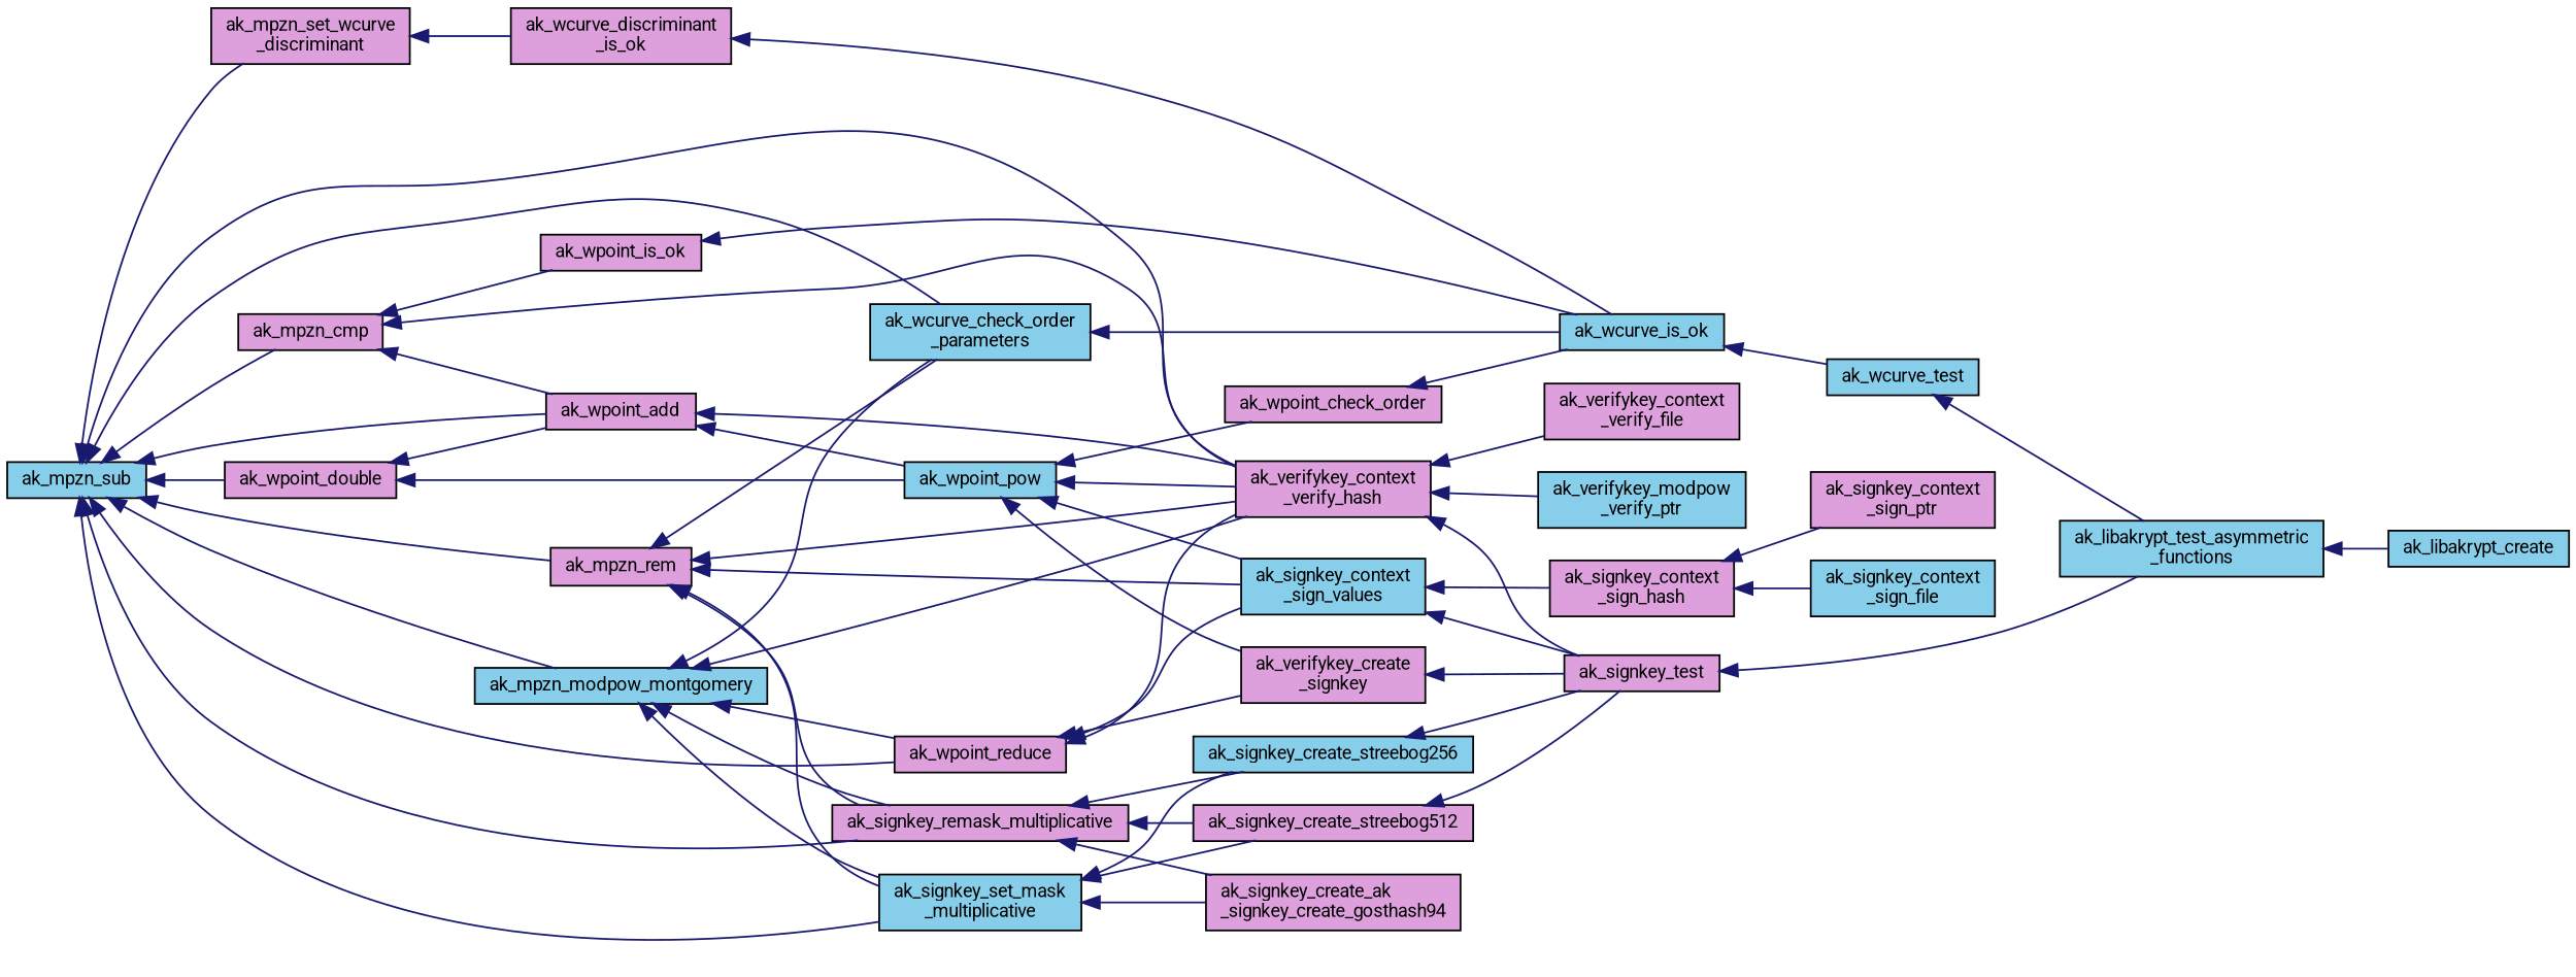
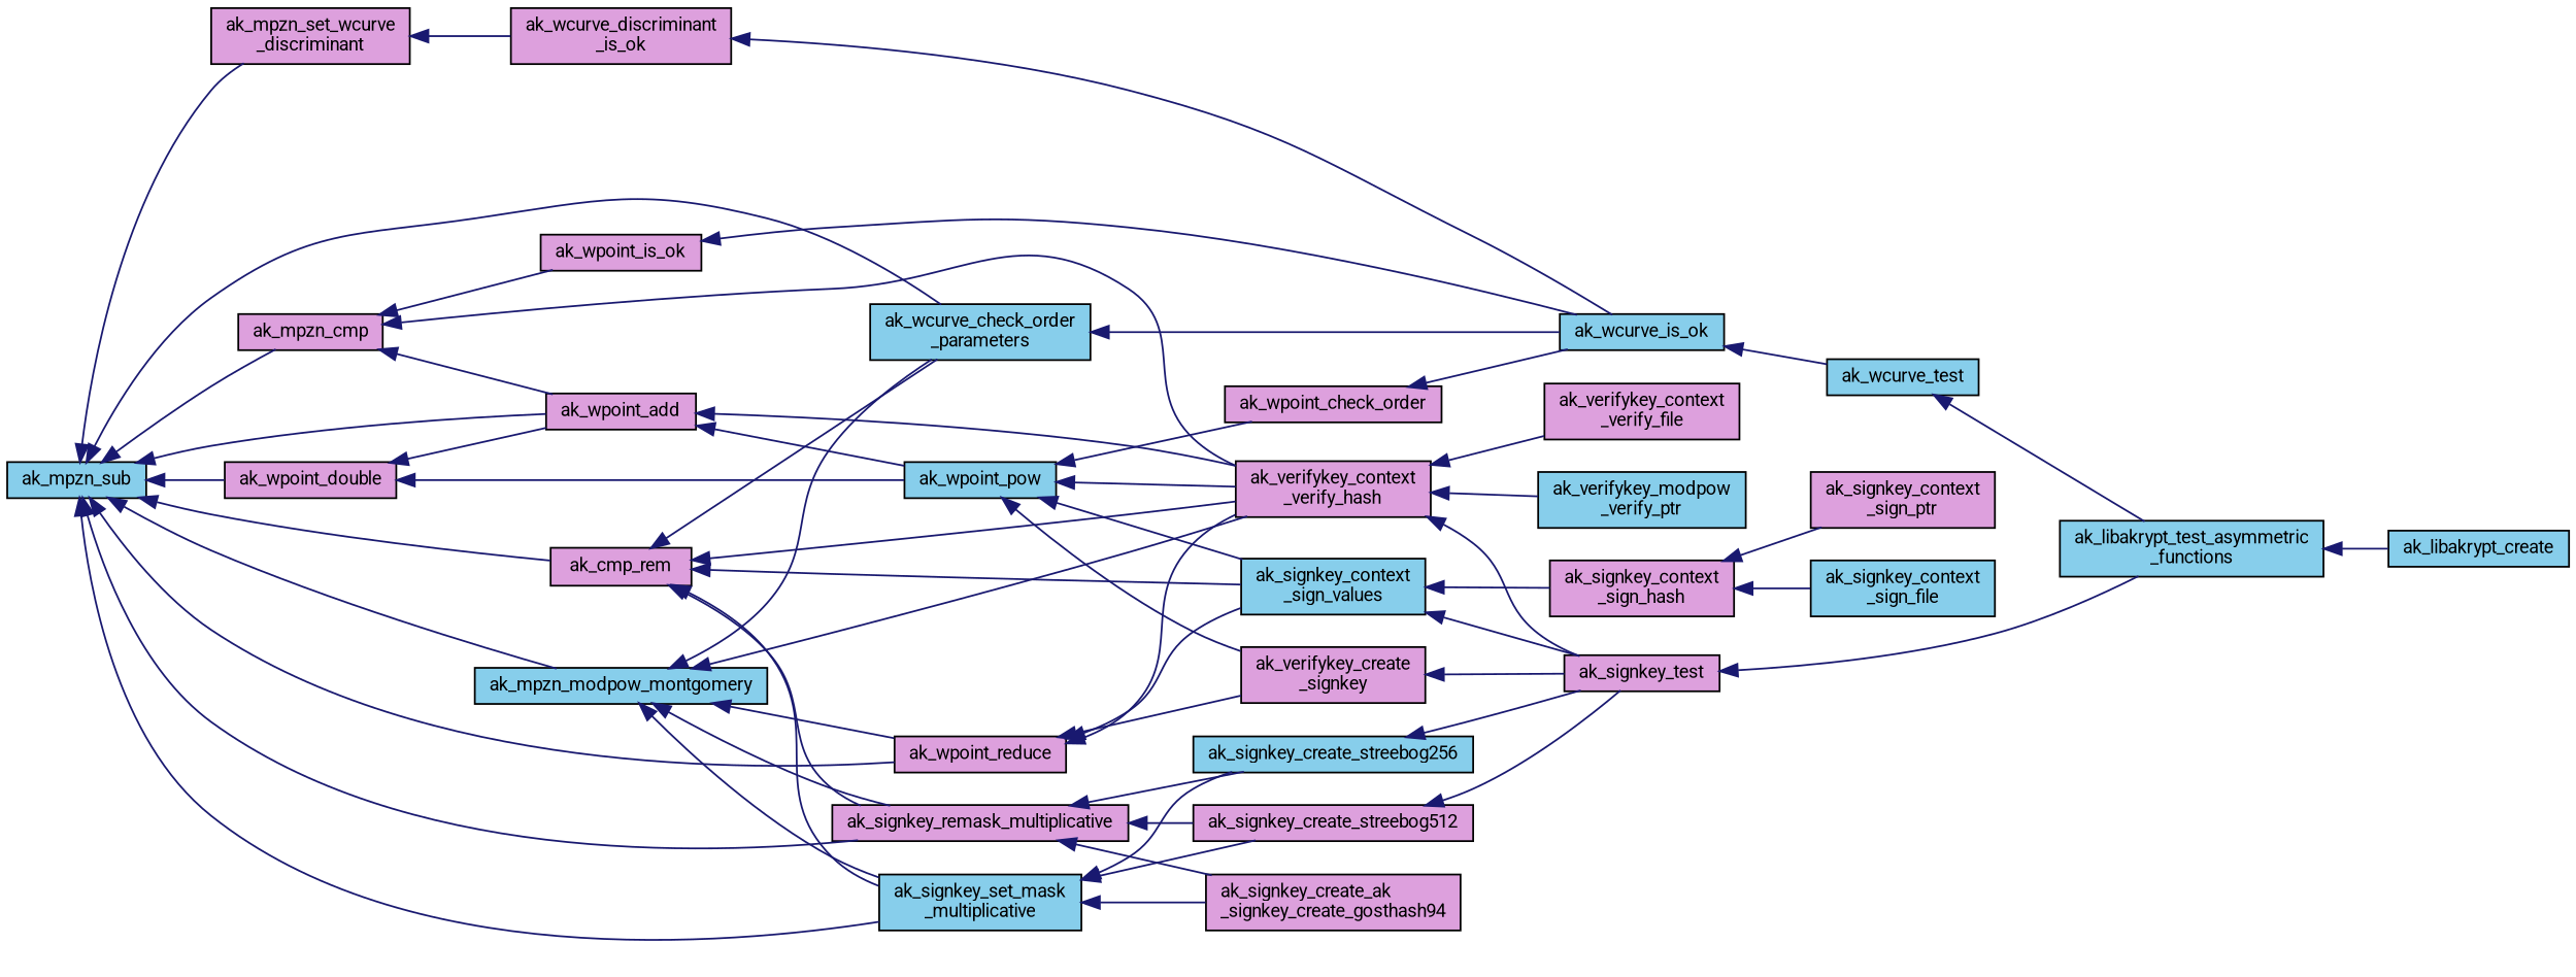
  digraph {
    fontname=Roboto
    rankdir=LR
    node [color=black fillcolor=plum fontname=Roboto fontsize=10 shape=record style=filled]
    edge [color=midnightblue dir=back fontname=Roboto fontsize=10 labelfontname=Helvetica labelfontsize=10 style=solid]
    n1 [fillcolor=skyblue fontcolor=black height=0.2 label=ak_mpzn_sub width=0.4]
    n2 [height=0.2 label="ak_mpzn_set_wcurve\l_discriminant" width=0.4]
    n3 [fillcolor=skyblue height=0.2 label="ak_wcurve_check_order\l_parameters" width=0.4]
    n4 [height=0.2 label=ak_wpoint_double width=0.4]
    n5 [height=0.2 label=ak_wpoint_add width=0.4]
    n6 [height=0.2 label="ak_verifykey_context\l_verify_hash" width=0.4]
    n7 [height=0.2 label=ak_wpoint_reduce width=0.4]
    n8 [height=0.2 label=ak_mpzn_cmp width=0.4]
-   n9 [height=0.2 label=ak_mpzn_rem width=0.4]
+   n9 [height=0.2 label=ak_cmp_rem width=0.4]
    n10 [fillcolor=skyblue height=0.2 label="ak_signkey_set_mask\l_multiplicative" width=0.4]
    n11 [height=0.2 label=ak_signkey_remask_multiplicative width=0.4]
    n12 [fillcolor=skyblue height=0.2 label=ak_mpzn_modpow_montgomery width=0.4]
    n13 [height=0.2 label="ak_wcurve_discriminant\l_is_ok" width=0.4]
    n14 [fillcolor=skyblue height=0.2 label=ak_wcurve_is_ok width=0.4]
    n15 [fillcolor=skyblue height=0.2 label=ak_wpoint_pow width=0.4]
    n16 [height=0.2 label=ak_signkey_test width=0.4]
    n17 [fillcolor=skyblue height=0.2 label="ak_verifykey_modpow\l_verify_ptr" width=0.4]
    n18 [height=0.2 label="ak_verifykey_context\l_verify_file" width=0.4]
    n19 [fillcolor=skyblue height=0.2 label="ak_signkey_context\l_sign_values" width=0.4]
    n20 [height=0.2 label="ak_verifykey_create\l_signkey" width=0.4]
    n21 [height=0.2 label=ak_wpoint_is_ok width=0.4]
    n22 [fillcolor=skyblue height=0.2 label=ak_signkey_create_streebog256 width=0.4]
    n23 [height=0.2 label=ak_signkey_create_streebog512 width=0.4]
    n24 [height=0.2 label="ak_signkey_create_ak\l_signkey_create_gosthash94" width=0.4]
    n25 [fillcolor=skyblue height=0.2 label=ak_wcurve_test width=0.4]
    n26 [fillcolor=skyblue height=0.2 label="ak_libakrypt_test_asymmetric\l_functions" width=0.4]
    n27 [fillcolor=skyblue height=0.2 label=ak_libakrypt_create width=0.4]
    n28 [height=0.2 label=ak_wpoint_check_order width=0.4]
    n29 [height=0.2 label="ak_signkey_context\l_sign_hash" width=0.4]
    n30 [height=0.2 label="ak_signkey_context\l_sign_ptr" width=0.4]
    n31 [fillcolor=skyblue height=0.2 label="ak_signkey_context\l_sign_file" width=0.4]
    n1 -> n2
    n1 -> n3
    n1 -> n4
    n1 -> n5
-   n1 -> n6
    n1 -> n7
    n1 -> n8
    n1 -> n9
    n1 -> n10
    n1 -> n11
    n1 -> n12
    n2 -> n13
    n3 -> n14
    n4 -> n5
    n4 -> n15
    n5 -> n6
    n5 -> n15
    n6 -> n16
    n6 -> n17
    n6 -> n18
    n7 -> n6
    n7 -> n19
    n7 -> n20
    n8 -> n5
    n8 -> n6
    n8 -> n21
    n9 -> n3
    n9 -> n6
    n9 -> n10
    n9 -> n11
    n9 -> n19
    n10 -> n22
    n10 -> n23
    n10 -> n24
    n11 -> n22
    n11 -> n23
    n11 -> n24
    n12 -> n3
    n12 -> n6
    n12 -> n7
    n12 -> n10
    n12 -> n11
    n13 -> n14
    n14 -> n25
    n15 -> n6
    n15 -> n19
    n15 -> n20
    n15 -> n28
    n16 -> n26
    n19 -> n16
    n19 -> n29
    n20 -> n16
    n21 -> n14
    n22 -> n16
    n23 -> n16
    n25 -> n26
    n26 -> n27
    n28 -> n14
    n29 -> n30
    n29 -> n31
  }
